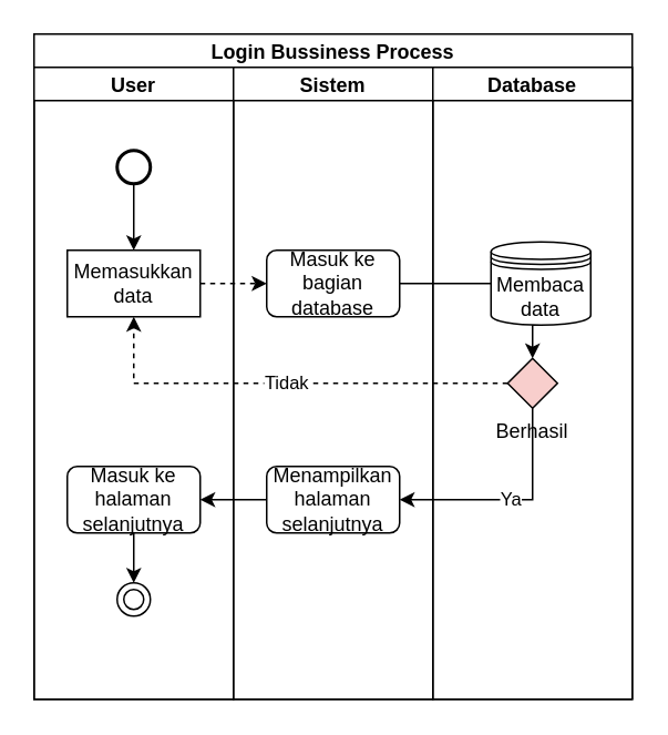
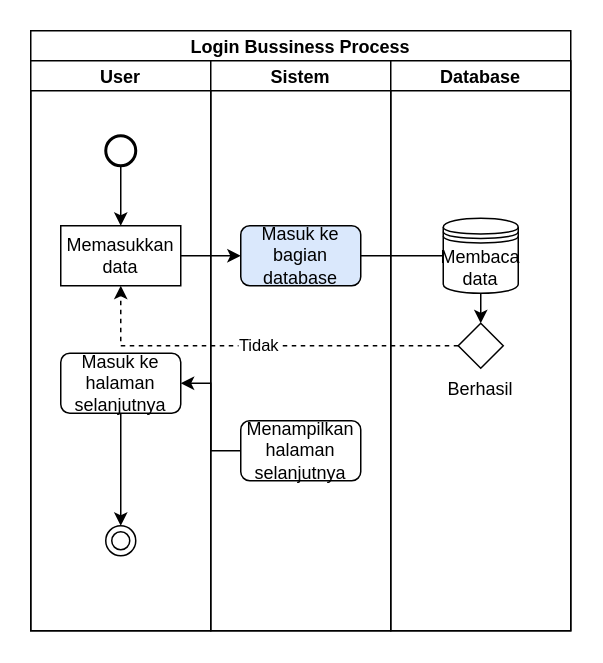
  <mxCell id="0" />
  <mxCell id="1" parent="0" />
  <mxCell id="2" value="Login Bussiness Process" style="swimlane;childLayout=stackLayout;resizeParent=1;resizeParentMax=0;startSize=20;" vertex="1" parent="1"><mxGeometry x="20" width="360" height="400" as="geometry" y="20" /></mxCell>
  <mxCell id="3" value="User" style="swimlane;startSize=20;" vertex="1" parent="2"><mxGeometry y="20" width="120" height="380" as="geometry" /></mxCell>
  <mxCell id="4" style="edgeStyle=orthogonalEdgeStyle;rounded=0;orthogonalLoop=1;jettySize=auto;html=1;exitX=0.5;exitY=1;exitDx=0;exitDy=0;exitPerimeter=0;entryX=0.5;entryY=0;entryDx=0;entryDy=0;" edge="1" parent="3" source="5" target="6"><mxGeometry relative="1" as="geometry" /></mxCell>
  <mxCell id="5" value="" style="strokeWidth=2;html=1;shape=mxgraph.flowchart.start_2;whiteSpace=wrap;" vertex="1" parent="3"><mxGeometry x="50" y="50" width="20" height="20" as="geometry" /></mxCell>
  <mxCell id="6" value="Memasukkan data" style="whiteSpace=wrap;html=1;rounded=0;" vertex="1" parent="3"><mxGeometry x="20" y="110" width="80" height="40" as="geometry" /></mxCell>
  <mxCell id="7" style="edgeStyle=orthogonalEdgeStyle;rounded=0;orthogonalLoop=1;jettySize=auto;html=1;entryX=0.5;entryY=0;entryDx=0;entryDy=0;" edge="1" parent="3" source="8" target="9"><mxGeometry relative="1" as="geometry" /></mxCell>
- <mxCell id="8" value="Masuk ke halaman selanjutnya" style="rounded=1;whiteSpace=wrap;html=1;" vertex="1" parent="3"><mxGeometry x="20" y="240" width="80" height="40" as="geometry" /></mxCell>
+ <mxCell id="8" value="Masuk ke halaman selanjutnya" style="rounded=1;whiteSpace=wrap;html=1;" vertex="1" parent="3"><mxGeometry x="20" y="195" width="80" height="40" as="geometry" /></mxCell>
  <mxCell id="9" value="" style="ellipse;shape=doubleEllipse;html=1;dashed=0;whitespace=wrap;aspect=fixed;" vertex="1" parent="3"><mxGeometry x="50" y="310" width="20" height="20" as="geometry" /></mxCell>
  <mxCell id="10" value="Sistem" style="swimlane;startSize=20;" vertex="1" parent="2"><mxGeometry x="120" y="20" width="120" height="380" as="geometry" /></mxCell>
- <mxCell id="11" value="Masuk ke bagian database" style="rounded=1;whiteSpace=wrap;html=1;" vertex="1" parent="10"><mxGeometry x="20" y="110" width="80" height="40" as="geometry" /></mxCell>
+ <mxCell id="11" value="Masuk ke bagian database" style="rounded=1;whiteSpace=wrap;html=1;fillColor=#dae8fc;" vertex="1" parent="10"><mxGeometry x="20" y="110" width="80" height="40" as="geometry" /></mxCell>
  <mxCell id="12" value="Menampilkan halaman selanjutnya" style="rounded=1;whiteSpace=wrap;html=1;" vertex="1" parent="10"><mxGeometry x="20" y="240" width="80" height="40" as="geometry" /></mxCell>
  <mxCell id="13" value="Database" style="swimlane;startSize=20;" vertex="1" parent="2"><mxGeometry x="240" y="20" width="120" height="380" as="geometry" /></mxCell>
  <mxCell id="14" style="edgeStyle=orthogonalEdgeStyle;rounded=0;orthogonalLoop=1;jettySize=auto;html=1;exitX=0.5;exitY=1;exitDx=0;exitDy=0;entryX=0.5;entryY=0;entryDx=0;entryDy=0;" edge="1" parent="13" source="15" target="16"><mxGeometry relative="1" as="geometry" /></mxCell>
- <mxCell id="15" value="Membaca data" style="shape=datastore;whiteSpace=wrap;html=1;" vertex="1" parent="13"><mxGeometry x="35" y="105" width="60" height="50" as="geometry" /></mxCell>
- <mxCell id="16" value="&lt;br&gt;&lt;br&gt;&lt;br&gt;&lt;br&gt;Berhasil" style="rhombus;whiteSpace=wrap;html=1;fillColor=#f8cecc;" vertex="1" parent="13"><mxGeometry x="45" y="175" width="30" height="30" as="geometry" /></mxCell>
- <mxCell id="17" style="edgeStyle=orthogonalEdgeStyle;rounded=0;orthogonalLoop=1;jettySize=auto;html=1;exitX=1;exitY=0.5;exitDx=0;exitDy=0;entryX=0;entryY=0.5;entryDx=0;entryDy=0;dashed=1;" edge="1" parent="2" source="6" target="11"><mxGeometry relative="1" as="geometry" /></mxCell>
+ <mxCell id="15" value="Membaca data" style="shape=datastore;whiteSpace=wrap;html=1;" vertex="1" parent="13"><mxGeometry x="35" y="105" width="50" height="50" as="geometry" /></mxCell>
+ <mxCell id="16" value="&lt;br&gt;&lt;br&gt;&lt;br&gt;&lt;br&gt;Berhasil" style="rhombus;whiteSpace=wrap;html=1;" vertex="1" parent="13"><mxGeometry x="45" y="175" width="30" height="30" as="geometry" /></mxCell>
+ <mxCell id="17" style="edgeStyle=orthogonalEdgeStyle;rounded=0;orthogonalLoop=1;jettySize=auto;html=1;exitX=1;exitY=0.5;exitDx=0;exitDy=0;entryX=0;entryY=0.5;entryDx=0;entryDy=0;" edge="1" parent="2" source="6" target="11"><mxGeometry relative="1" as="geometry" /></mxCell>
  <mxCell id="18" value="Tidak" style="edgeStyle=orthogonalEdgeStyle;rounded=0;orthogonalLoop=1;jettySize=auto;html=1;exitX=0;exitY=0.5;exitDx=0;exitDy=0;entryX=0.5;entryY=1;entryDx=0;entryDy=0;dashed=1;" edge="1" parent="2" source="16" target="6"><mxGeometry relative="1" as="geometry" /></mxCell>
- <mxCell id="19" value="Ya" style="edgeStyle=orthogonalEdgeStyle;rounded=0;orthogonalLoop=1;jettySize=auto;html=1;exitX=0.5;exitY=1;exitDx=0;exitDy=0;entryX=1;entryY=0.5;entryDx=0;entryDy=0;" edge="1" parent="2" source="16" target="12"><mxGeometry relative="1" as="geometry" /></mxCell>
  <mxCell id="20" style="edgeStyle=orthogonalEdgeStyle;rounded=0;orthogonalLoop=1;jettySize=auto;html=1;exitX=1;exitY=0.5;exitDx=0;exitDy=0;entryX=0;entryY=0.5;entryDx=0;entryDy=0;endArrow=none;" edge="1" parent="2" source="11" target="15"><mxGeometry relative="1" as="geometry" /></mxCell>
  <mxCell id="21" style="edgeStyle=orthogonalEdgeStyle;rounded=0;orthogonalLoop=1;jettySize=auto;html=1;exitX=0;exitY=0.5;exitDx=0;exitDy=0;entryX=1;entryY=0.5;entryDx=0;entryDy=0;" edge="1" parent="2" source="12" target="8"><mxGeometry relative="1" as="geometry" /></mxCell>
